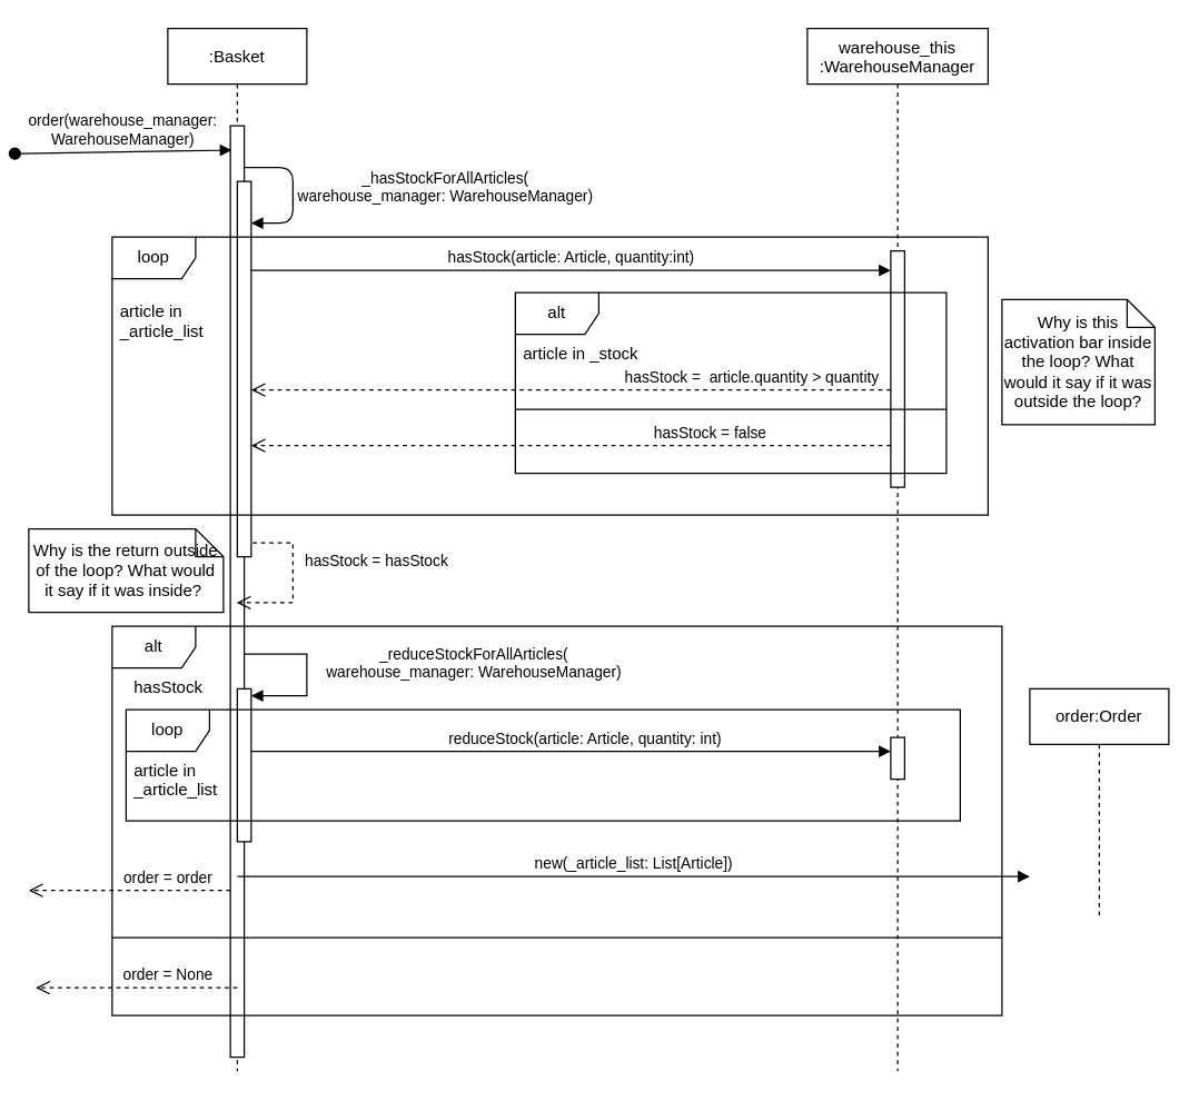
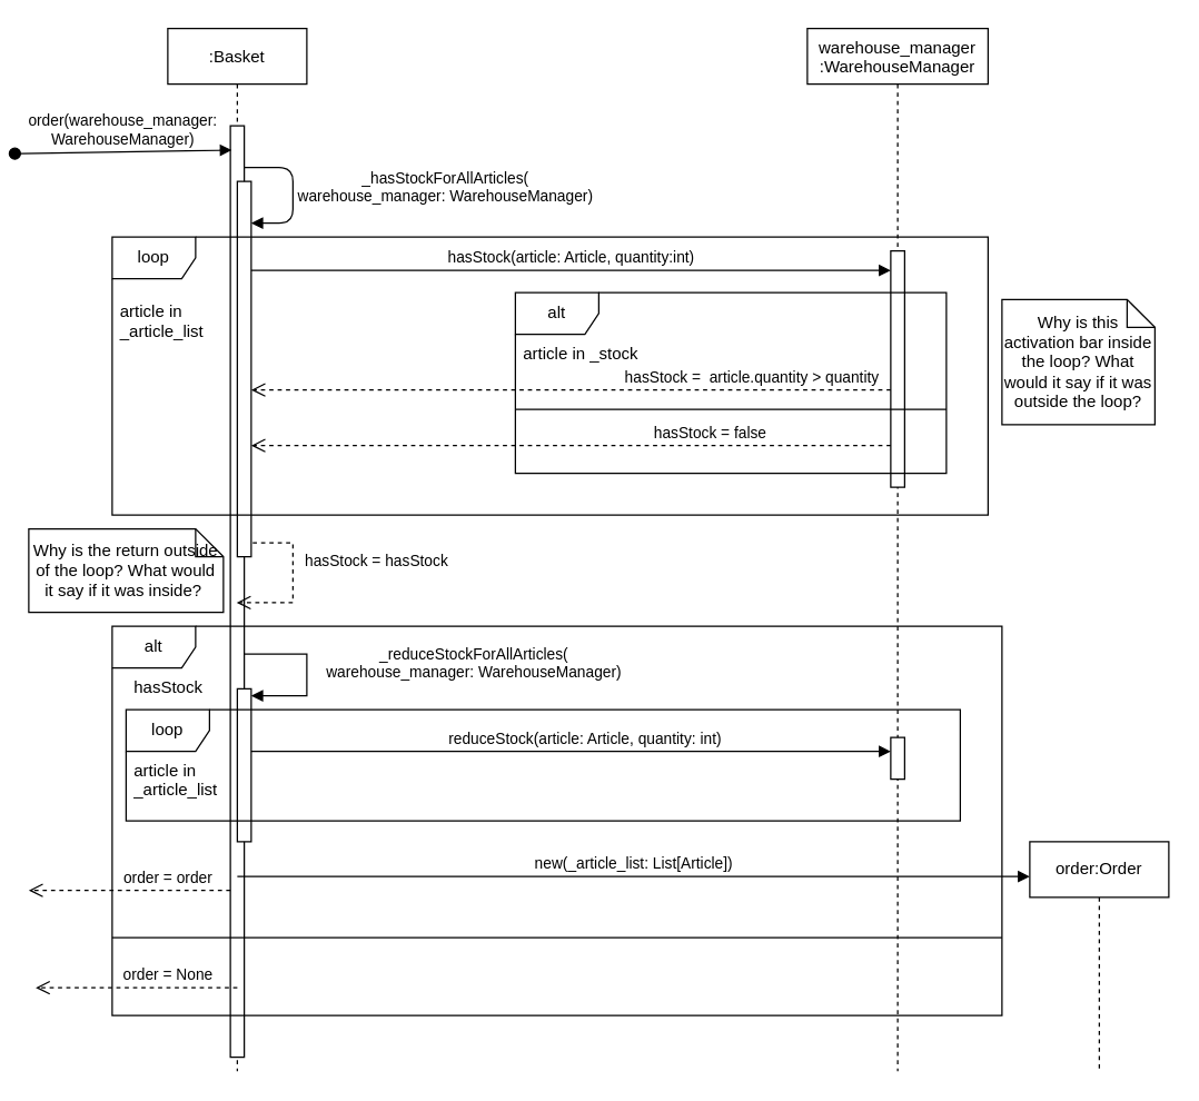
  <mxCell id="0" />
  <mxCell id="1" parent="0" />
  <mxCell id="2" value=":Basket" style="shape=umlLifeline;perimeter=lifelinePerimeter;container=1;collapsible=0;recursiveResize=0;rounded=0;shadow=0;strokeWidth=1;" parent="1" vertex="1"><mxGeometry x="120" y="20" width="100" height="750" as="geometry" /></mxCell>
  <mxCell id="3" value="" style="points=[];perimeter=orthogonalPerimeter;rounded=0;shadow=0;strokeWidth=1;" parent="2" vertex="1"><mxGeometry x="45" y="70" width="10" height="670" as="geometry" /></mxCell>
  <mxCell id="4" value="" style="points=[];perimeter=orthogonalPerimeter;rounded=0;shadow=0;strokeWidth=1;" vertex="1" parent="2"><mxGeometry x="50" y="110" width="10" height="270" as="geometry" /></mxCell>
  <mxCell id="5" value="order(warehouse_manager: &#10;WarehouseManager)" style="verticalAlign=bottom;startArrow=oval;endArrow=block;startSize=8;shadow=0;strokeWidth=1;entryX=0.1;entryY=0.026;entryDx=0;entryDy=0;entryPerimeter=0;" parent="2" target="3" edge="1"><mxGeometry relative="1" as="geometry"><mxPoint x="-110" y="90" as="sourcePoint" /></mxGeometry></mxCell>
  <mxCell id="6" value="_hasStockForAllArticles(&#10;warehouse_manager: WarehouseManager)" style="verticalAlign=bottom;endArrow=block;shadow=0;strokeWidth=1;" parent="2" source="3" target="4" edge="1"><mxGeometry x="0.238" y="110" relative="1" as="geometry"><mxPoint x="155" y="80" as="sourcePoint" /><mxPoint x="110" y="150" as="targetPoint" /><Array as="points"><mxPoint x="90" y="100" /><mxPoint x="90" y="140" /></Array><mxPoint as="offset" /></mxGeometry></mxCell>
  <mxCell id="7" value="hasStock = hasStock" style="html=1;verticalAlign=bottom;endArrow=open;dashed=1;endSize=8;rounded=0;exitX=1.11;exitY=0.963;exitDx=0;exitDy=0;exitPerimeter=0;" edge="1" parent="2" source="4" target="2"><mxGeometry x="-0.092" y="60" relative="1" as="geometry"><mxPoint x="350" y="430" as="sourcePoint" /><mxPoint x="130" y="420" as="targetPoint" /><Array as="points"><mxPoint x="90" y="370" /><mxPoint x="90" y="413" /></Array><mxPoint as="offset" /></mxGeometry></mxCell>
  <mxCell id="8" value="new(_article_list: List[Article])" style="html=1;verticalAlign=bottom;endArrow=block;rounded=0;" edge="1" parent="2"><mxGeometry width="80" relative="1" as="geometry"><mxPoint x="50" y="610" as="sourcePoint" /><mxPoint x="620" y="610" as="targetPoint" /></mxGeometry></mxCell>
  <mxCell id="9" value="order = None" style="html=1;verticalAlign=bottom;endArrow=open;dashed=1;endSize=8;rounded=0;" edge="1" parent="2"><mxGeometry x="-0.31" relative="1" as="geometry"><mxPoint x="50" y="690" as="sourcePoint" /><mxPoint x="-95" y="690" as="targetPoint" /><mxPoint as="offset" /></mxGeometry></mxCell>
- <mxCell id="10" value="warehouse_this&#10;:WarehouseManager" style="shape=umlLifeline;perimeter=lifelinePerimeter;container=1;collapsible=0;recursiveResize=0;rounded=0;shadow=0;strokeWidth=1;" parent="1" vertex="1"><mxGeometry x="580" y="20" width="130" height="750" as="geometry" /></mxCell>
+ <mxCell id="10" value="warehouse_manager&#10;:WarehouseManager" style="shape=umlLifeline;perimeter=lifelinePerimeter;container=1;collapsible=0;recursiveResize=0;rounded=0;shadow=0;strokeWidth=1;" parent="1" vertex="1"><mxGeometry x="580" y="20" width="130" height="750" as="geometry" /></mxCell>
  <mxCell id="11" value="" style="points=[];perimeter=orthogonalPerimeter;rounded=0;shadow=0;strokeWidth=1;" parent="10" vertex="1"><mxGeometry x="60" y="160" width="10" height="170" as="geometry" /></mxCell>
  <mxCell id="12" value="article in &#10;_article_list" style="text;strokeColor=none;fillColor=none;align=left;verticalAlign=top;spacingLeft=4;spacingRight=4;overflow=hidden;rotatable=0;points=[[0,0.5],[1,0.5]];portConstraint=eastwest;" vertex="1" parent="1"><mxGeometry x="80" y="210" width="120" height="40" as="geometry" /></mxCell>
  <mxCell id="13" value="hasStock(article: Article, quantity:int)" style="html=1;verticalAlign=bottom;endArrow=block;rounded=0;" edge="1" parent="1"><mxGeometry width="80" relative="1" as="geometry"><mxPoint x="180" y="194" as="sourcePoint" /><mxPoint x="640" y="194" as="targetPoint" /></mxGeometry></mxCell>
  <mxCell id="14" value="article in _stock" style="text;strokeColor=none;fillColor=none;align=left;verticalAlign=top;spacingLeft=4;spacingRight=4;overflow=hidden;rotatable=0;points=[[0,0.5],[1,0.5]];portConstraint=eastwest;" vertex="1" parent="1"><mxGeometry x="370" y="240" width="120" height="40" as="geometry" /></mxCell>
  <mxCell id="15" value="hasStock =&amp;nbsp; article.quantity &amp;gt; quantity" style="html=1;verticalAlign=bottom;endArrow=open;dashed=1;endSize=8;rounded=0;" edge="1" parent="1" source="11" target="4"><mxGeometry x="-0.565" relative="1" as="geometry"><mxPoint x="310" y="280" as="sourcePoint" /><mxPoint x="230" y="280" as="targetPoint" /><Array as="points"><mxPoint x="520" y="280" /></Array><mxPoint as="offset" /></mxGeometry></mxCell>
  <mxCell id="16" value="" style="line;strokeWidth=1;fillColor=none;align=left;verticalAlign=middle;spacingTop=-1;spacingLeft=3;spacingRight=3;rotatable=0;labelPosition=right;points=[];portConstraint=eastwest;" vertex="1" parent="1"><mxGeometry x="370" y="290" width="310" height="8" as="geometry" /></mxCell>
  <mxCell id="17" value="hasStock = false" style="html=1;verticalAlign=bottom;endArrow=open;dashed=1;endSize=8;rounded=0;" edge="1" parent="1" source="11" target="4"><mxGeometry x="-0.435" relative="1" as="geometry"><mxPoint x="530" y="320" as="sourcePoint" /><mxPoint x="450" y="320" as="targetPoint" /><Array as="points"><mxPoint x="290" y="320" /></Array><mxPoint as="offset" /></mxGeometry></mxCell>
  <mxCell id="18" value="Why is the return outside of the loop? What would it say if it was inside?&amp;nbsp;" style="shape=note;size=20;whiteSpace=wrap;html=1;" vertex="1" parent="1"><mxGeometry x="20" y="380" width="140" height="60" as="geometry" /></mxCell>
  <mxCell id="19" value="Why is this activation bar inside the loop? What would it say if it was outside the loop?" style="shape=note;size=20;whiteSpace=wrap;html=1;" vertex="1" parent="1"><mxGeometry x="720" y="215" width="110" height="90" as="geometry" /></mxCell>
  <mxCell id="20" value="hasStock" style="text;strokeColor=none;fillColor=none;align=left;verticalAlign=top;spacingLeft=4;spacingRight=4;overflow=hidden;rotatable=0;points=[[0,0.5],[1,0.5]];portConstraint=eastwest;" vertex="1" parent="1"><mxGeometry x="90" y="480" width="120" height="40" as="geometry" /></mxCell>
  <mxCell id="21" value="article in &#10;_article_list" style="text;strokeColor=none;fillColor=none;align=left;verticalAlign=top;spacingLeft=4;spacingRight=4;overflow=hidden;rotatable=0;points=[[0,0.5],[1,0.5]];portConstraint=eastwest;" vertex="1" parent="1"><mxGeometry x="90" y="540" width="120" height="40" as="geometry" /></mxCell>
  <mxCell id="22" value="" style="points=[];perimeter=orthogonalPerimeter;rounded=0;shadow=0;strokeWidth=1;" vertex="1" parent="1"><mxGeometry x="640" y="530" width="10" height="30" as="geometry" /></mxCell>
  <mxCell id="23" value="" style="points=[];perimeter=orthogonalPerimeter;rounded=0;shadow=0;strokeWidth=1;" vertex="1" parent="1"><mxGeometry x="170" y="495" width="10" height="110" as="geometry" /></mxCell>
  <mxCell id="24" value="_reduceStockForAllArticles(&lt;br&gt;warehouse_manager: WarehouseManager)" style="html=1;verticalAlign=bottom;endArrow=block;rounded=0;" edge="1" parent="1" target="23"><mxGeometry x="0.167" y="120" width="80" relative="1" as="geometry"><mxPoint x="175" y="470" as="sourcePoint" /><mxPoint x="250" y="470" as="targetPoint" /><Array as="points"><mxPoint x="220" y="470" /><mxPoint x="220" y="500" /></Array><mxPoint as="offset" /></mxGeometry></mxCell>
  <mxCell id="25" value="reduceStock(article: Article, quantity: int)" style="html=1;verticalAlign=bottom;endArrow=block;rounded=0;" edge="1" parent="1" target="22"><mxGeometry x="0.043" width="80" relative="1" as="geometry"><mxPoint x="180" y="540" as="sourcePoint" /><mxPoint x="260" y="540" as="targetPoint" /><mxPoint as="offset" /></mxGeometry></mxCell>
- <mxCell id="26" value="order:Order" style="shape=umlLifeline;perimeter=lifelinePerimeter;whiteSpace=wrap;html=1;container=1;collapsible=0;recursiveResize=0;outlineConnect=0;" vertex="1" parent="1"><mxGeometry x="740" y="495" width="100" height="165" as="geometry" /></mxCell>
+ <mxCell id="26" value="order:Order" style="shape=umlLifeline;perimeter=lifelinePerimeter;whiteSpace=wrap;html=1;container=1;collapsible=0;recursiveResize=0;outlineConnect=0;" vertex="1" parent="1"><mxGeometry x="740" y="605" width="100" height="165" as="geometry" /></mxCell>
  <mxCell id="27" value="order = order" style="html=1;verticalAlign=bottom;endArrow=open;dashed=1;endSize=8;rounded=0;" edge="1" parent="1" source="3"><mxGeometry x="-0.379" relative="1" as="geometry"><mxPoint y="640" as="sourcePoint" x="0" /><mxPoint x="20" y="640" as="targetPoint" /><mxPoint as="offset" /></mxGeometry></mxCell>
  <mxCell id="28" value="" style="line;strokeWidth=1;fillColor=none;align=left;verticalAlign=middle;spacingTop=-1;spacingLeft=3;spacingRight=3;rotatable=0;labelPosition=right;points=[];portConstraint=eastwest;" vertex="1" parent="1"><mxGeometry x="80" y="670" width="640" height="8" as="geometry" /></mxCell>
  <mxCell id="29" value="loop" style="shape=umlFrame;whiteSpace=wrap;html=1;" vertex="1" parent="1"><mxGeometry x="90" y="510" width="600" height="80" as="geometry" /></mxCell>
  <mxCell id="30" value="alt" style="shape=umlFrame;whiteSpace=wrap;html=1;" vertex="1" parent="1"><mxGeometry x="80" y="450" width="640" height="280" as="geometry" /></mxCell>
  <mxCell id="31" value="alt" style="shape=umlFrame;whiteSpace=wrap;html=1;" vertex="1" parent="1"><mxGeometry x="370" y="210" width="310" height="130" as="geometry" /></mxCell>
  <mxCell id="32" value="loop" style="shape=umlFrame;whiteSpace=wrap;html=1;" vertex="1" parent="1"><mxGeometry x="80" y="170" width="630" height="200" as="geometry" /></mxCell>
